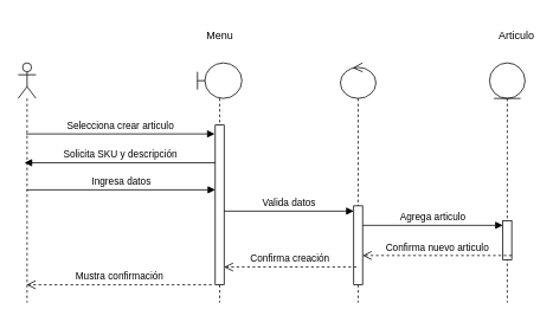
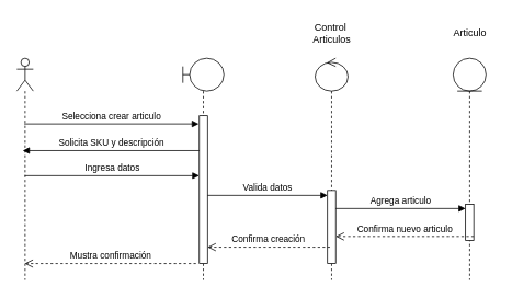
  <mxCell id="0" />
  <mxCell id="1" parent="0" />
  <mxCell id="2" value="" style="shape=umlLifeline;perimeter=lifelinePerimeter;whiteSpace=wrap;html=1;container=1;dropTarget=0;collapsible=0;recursiveResize=0;outlineConnect=0;portConstraint=eastwest;newEdgeStyle={&quot;curved&quot;:0,&quot;rounded&quot;:0};participant=umlActor;" vertex="1" parent="1"><mxGeometry x="20" y="70" width="20" height="270" as="geometry" /></mxCell>
  <mxCell id="3" value="" style="shape=umlLifeline;perimeter=lifelinePerimeter;whiteSpace=wrap;html=1;container=1;dropTarget=0;collapsible=0;recursiveResize=0;outlineConnect=0;portConstraint=eastwest;newEdgeStyle={&quot;curved&quot;:0,&quot;rounded&quot;:0};participant=umlBoundary;" vertex="1" parent="1"><mxGeometry x="222" y="70" width="50" height="270" as="geometry" /></mxCell>
  <mxCell id="4" value="" style="html=1;points=[[0,0,0,0,5],[0,1,0,0,-5],[1,0,0,0,5],[1,1,0,0,-5]];perimeter=orthogonalPerimeter;outlineConnect=0;targetShapes=umlLifeline;portConstraint=eastwest;newEdgeStyle={&quot;curved&quot;:0,&quot;rounded&quot;:0};" vertex="1" parent="3"><mxGeometry x="20" y="70" width="10" height="180" as="geometry" /></mxCell>
  <mxCell id="5" value="" style="shape=umlLifeline;perimeter=lifelinePerimeter;whiteSpace=wrap;html=1;container=1;dropTarget=0;collapsible=0;recursiveResize=0;outlineConnect=0;portConstraint=eastwest;newEdgeStyle={&quot;curved&quot;:0,&quot;rounded&quot;:0};participant=umlControl;" vertex="1" parent="1"><mxGeometry x="383" y="70" width="40" height="270" as="geometry" /></mxCell>
  <mxCell id="6" value="" style="html=1;points=[[0,0,0,0,5],[0,1,0,0,-5],[1,0,0,0,5],[1,1,0,0,-5]];perimeter=orthogonalPerimeter;outlineConnect=0;targetShapes=umlLifeline;portConstraint=eastwest;newEdgeStyle={&quot;curved&quot;:0,&quot;rounded&quot;:0};" vertex="1" parent="5"><mxGeometry x="15" y="161" width="10" height="89" as="geometry" /></mxCell>
  <mxCell id="7" value="" style="shape=umlLifeline;perimeter=lifelinePerimeter;whiteSpace=wrap;html=1;container=1;dropTarget=0;collapsible=0;recursiveResize=0;outlineConnect=0;portConstraint=eastwest;newEdgeStyle={&quot;curved&quot;:0,&quot;rounded&quot;:0};participant=umlEntity;" vertex="1" parent="1"><mxGeometry x="551" y="70" width="40" height="270" as="geometry" /></mxCell>
  <mxCell id="8" value="" style="html=1;points=[[0,0,0,0,5],[0,1,0,0,-5],[1,0,0,0,5],[1,1,0,0,-5]];perimeter=orthogonalPerimeter;outlineConnect=0;targetShapes=umlLifeline;portConstraint=eastwest;newEdgeStyle={&quot;curved&quot;:0,&quot;rounded&quot;:0};" vertex="1" parent="7"><mxGeometry x="15" y="178" width="10" height="44" as="geometry" /></mxCell>
  <mxCell id="9" value="Ingresa datos" style="html=1;verticalAlign=bottom;endArrow=block;curved=0;rounded=0;" edge="1" parent="1"><mxGeometry relative="1" as="geometry"><mxPoint x="29.591" y="213" as="sourcePoint" /><mxPoint x="242" y="213" as="targetPoint" /></mxGeometry></mxCell>
  <mxCell id="10" value="Solicita SKU y descripción" style="html=1;verticalAlign=bottom;endArrow=block;curved=0;rounded=0;entryX=0.356;entryY=0.247;entryDx=0;entryDy=0;entryPerimeter=0;" edge="1" parent="1"><mxGeometry relative="1" as="geometry"><mxPoint x="242" y="182.48" as="sourcePoint" /><mxPoint x="27.12" y="182.48" as="targetPoint" /></mxGeometry></mxCell>
  <mxCell id="11" value="Valida datos" style="html=1;verticalAlign=bottom;endArrow=block;curved=0;rounded=0;" edge="1" parent="1"><mxGeometry x="0.002" relative="1" as="geometry"><mxPoint x="252" y="237" as="sourcePoint" /><mxPoint x="398" y="237" as="targetPoint" /><mxPoint as="offset" /></mxGeometry></mxCell>
  <mxCell id="12" value="Agrega articulo" style="html=1;verticalAlign=bottom;endArrow=block;curved=0;rounded=0;entryX=0;entryY=0;entryDx=0;entryDy=5;entryPerimeter=0;" edge="1" parent="1" source="6" target="8"><mxGeometry x="-0.002" relative="1" as="geometry"><mxPoint x="252" y="307" as="sourcePoint" /><mxPoint x="538" y="307" as="targetPoint" /><mxPoint as="offset" /></mxGeometry></mxCell>
- <mxCell id="13" value="Menu" style="text;html=1;align=center;verticalAlign=middle;resizable=0;points=[];autosize=1;strokeColor=none;fillColor=none;" vertex="1" parent="1"><mxGeometry x="222" y="25" width="50" height="30" as="geometry" /></mxCell>
- <mxCell id="15" value="Articulo" style="text;html=1;align=center;verticalAlign=middle;resizable=0;points=[];autosize=1;strokeColor=none;fillColor=none;" vertex="1" parent="1"><mxGeometry x="551" y="25" width="60" height="30" as="geometry" /></mxCell>
+ <mxCell id="14" value="Control&amp;nbsp;&lt;div&gt;Articulos&lt;/div&gt;" style="text;html=1;align=center;verticalAlign=middle;resizable=0;points=[];autosize=1;strokeColor=none;fillColor=none;" vertex="1" parent="1"><mxGeometry x="368" y="20" width="70" height="40" as="geometry" /></mxCell>
+ <mxCell id="15" value="Articulo" style="text;html=1;align=center;verticalAlign=middle;resizable=0;points=[];autosize=1;strokeColor=none;fillColor=none;" vertex="1" parent="1"><mxGeometry x="541" y="25" width="60" height="30" as="geometry" /></mxCell>
  <mxCell id="16" value="Confirma nuevo articulo" style="html=1;verticalAlign=bottom;endArrow=open;dashed=1;endSize=8;curved=0;rounded=0;exitX=1;exitY=1;exitDx=0;exitDy=-5;exitPerimeter=0;" edge="1" parent="1" source="8" target="6"><mxGeometry relative="1" as="geometry"><mxPoint x="252" y="329" as="targetPoint" /><mxPoint x="537" y="329" as="sourcePoint" /></mxGeometry></mxCell>
  <mxCell id="17" value="Confirma creación" style="html=1;verticalAlign=bottom;endArrow=open;dashed=1;endSize=8;curved=0;rounded=0;" edge="1" parent="1" target="4"><mxGeometry relative="1" as="geometry"><mxPoint x="252" y="300" as="targetPoint" /><mxPoint x="401" y="300" as="sourcePoint" /></mxGeometry></mxCell>
  <mxCell id="18" value="Selecciona crear articulo" style="html=1;verticalAlign=bottom;endArrow=block;curved=0;rounded=0;" edge="1" parent="1"><mxGeometry relative="1" as="geometry"><mxPoint x="29.001" y="150" as="sourcePoint" /><mxPoint x="241.41" y="150" as="targetPoint" /></mxGeometry></mxCell>
  <mxCell id="19" value="Mustra confirmación" style="html=1;verticalAlign=bottom;endArrow=open;dashed=1;endSize=8;curved=0;rounded=0;" edge="1" parent="1" target="2"><mxGeometry relative="1" as="geometry"><mxPoint x="89" y="320" as="targetPoint" /><mxPoint x="238" y="320" as="sourcePoint" /></mxGeometry></mxCell>
